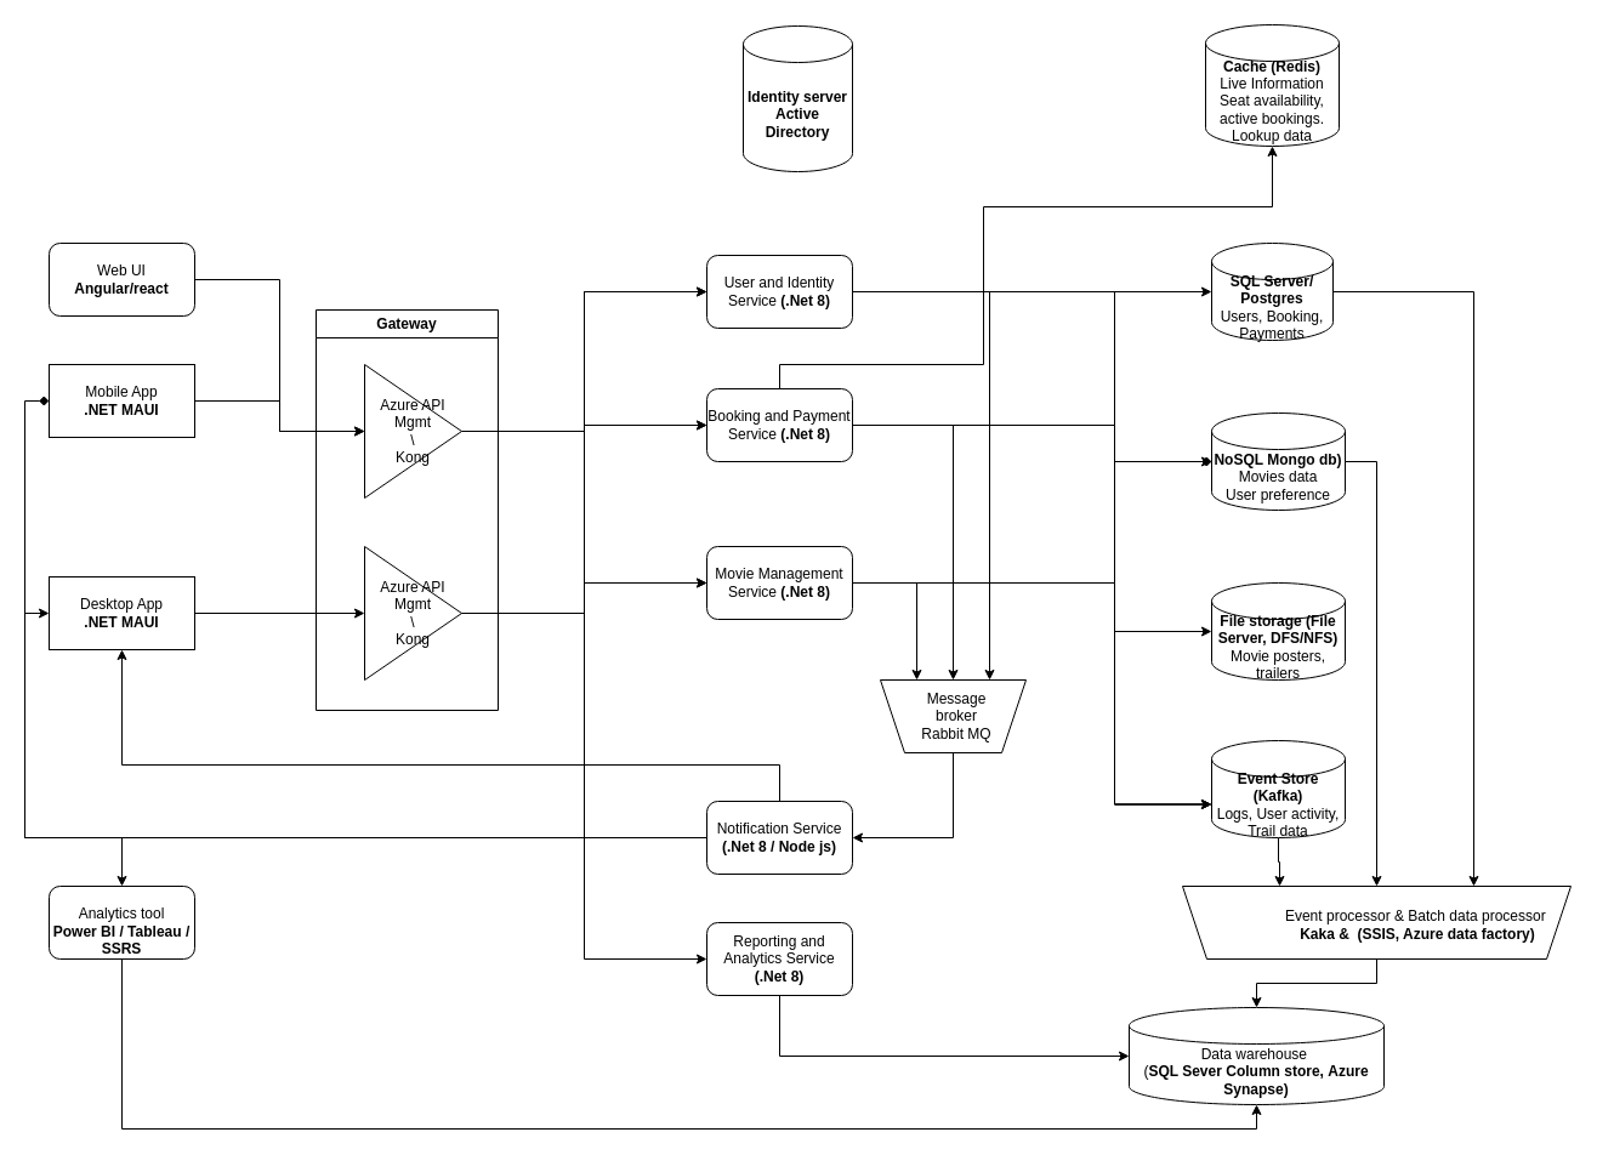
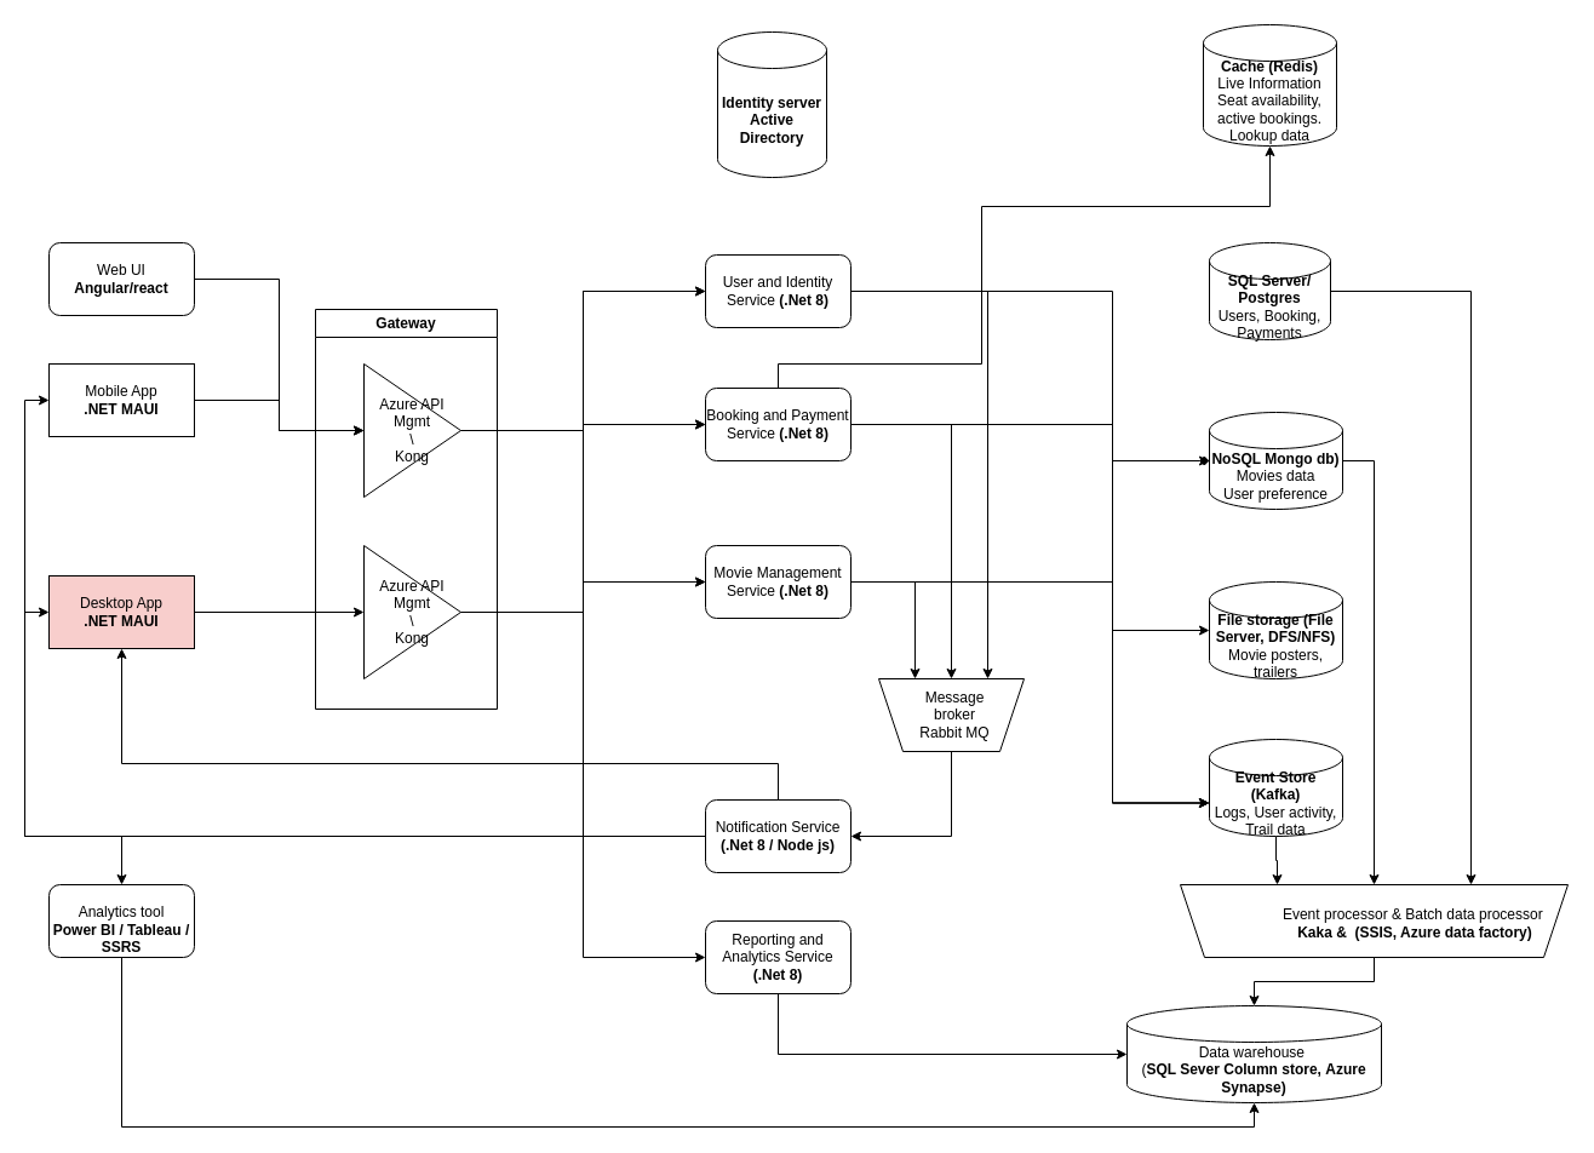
  <mxCell id="0" />
  <mxCell id="1" parent="0" />
  <mxCell id="2" style="edgeStyle=orthogonalEdgeStyle;rounded=0;orthogonalLoop=1;jettySize=auto;html=1;entryX=0;entryY=0.5;entryDx=0;entryDy=0;" parent="1" source="3" target="11" edge="1"><mxGeometry relative="1" as="geometry" /></mxCell>
  <mxCell id="3" value="Web UI&lt;div&gt;&lt;b&gt;Angular/react&lt;/b&gt;&lt;/div&gt;" style="whiteSpace=wrap;html=1;rounded=1;" parent="1" vertex="1"><mxGeometry x="40" y="200" width="120" height="60" as="geometry" /></mxCell>
  <mxCell id="4" style="edgeStyle=orthogonalEdgeStyle;rounded=0;orthogonalLoop=1;jettySize=auto;html=1;entryX=0;entryY=0.5;entryDx=0;entryDy=0;" parent="1" source="5" target="11" edge="1"><mxGeometry relative="1" as="geometry" /></mxCell>
  <mxCell id="5" value="Mobile App&lt;div&gt;&lt;b&gt;.NET MAUI&lt;/b&gt;&lt;/div&gt;" style="rounded=0;whiteSpace=wrap;html=1;" parent="1" vertex="1"><mxGeometry x="40" y="300" width="120" height="60" as="geometry" /></mxCell>
  <mxCell id="6" style="edgeStyle=orthogonalEdgeStyle;rounded=0;orthogonalLoop=1;jettySize=auto;html=1;entryX=0;entryY=0.5;entryDx=0;entryDy=0;" edge="1" parent="1" source="7" target="46"><mxGeometry relative="1" as="geometry" /></mxCell>
- <mxCell id="7" value="Desktop App&lt;div&gt;&lt;b&gt;.NET MAUI&lt;/b&gt;&lt;/div&gt;" style="rounded=0;whiteSpace=wrap;html=1;" parent="1" vertex="1"><mxGeometry x="40" y="475" width="120" height="60" as="geometry" /></mxCell>
+ <mxCell id="7" value="Desktop App&lt;div&gt;&lt;b&gt;.NET MAUI&lt;/b&gt;&lt;/div&gt;" style="rounded=0;whiteSpace=wrap;html=1;fillColor=#f8cecc;" parent="1" vertex="1"><mxGeometry x="40" y="475" width="120" height="60" as="geometry" /></mxCell>
  <mxCell id="8" style="edgeStyle=orthogonalEdgeStyle;rounded=0;orthogonalLoop=1;jettySize=auto;html=1;entryX=0;entryY=0.5;entryDx=0;entryDy=0;" parent="1" source="11" target="22" edge="1"><mxGeometry relative="1" as="geometry" /></mxCell>
  <mxCell id="9" style="edgeStyle=orthogonalEdgeStyle;rounded=0;orthogonalLoop=1;jettySize=auto;html=1;entryX=0;entryY=0.5;entryDx=0;entryDy=0;" parent="1" source="11" target="13" edge="1"><mxGeometry relative="1" as="geometry" /></mxCell>
  <mxCell id="10" style="edgeStyle=orthogonalEdgeStyle;rounded=0;orthogonalLoop=1;jettySize=auto;html=1;entryX=0;entryY=0.5;entryDx=0;entryDy=0;" parent="1" source="11" target="15" edge="1"><mxGeometry relative="1" as="geometry" /></mxCell>
  <mxCell id="11" value="Azure API&lt;div&gt;Mgmt&lt;/div&gt;&lt;div&gt;\&lt;/div&gt;&lt;div&gt;Kong&lt;/div&gt;" style="triangle;whiteSpace=wrap;html=1;" parent="1" vertex="1"><mxGeometry x="300" y="300" width="80" height="110" as="geometry" /></mxCell>
  <mxCell id="12" style="edgeStyle=orthogonalEdgeStyle;rounded=0;orthogonalLoop=1;jettySize=auto;html=1;entryX=0.5;entryY=1;entryDx=0;entryDy=0;" edge="1" parent="1" source="13" target="51"><mxGeometry relative="1" as="geometry" /></mxCell>
  <mxCell id="13" value="Booking and Payment&lt;div&gt;Service&amp;nbsp;&lt;span style=&quot;background-color: transparent; color: light-dark(rgb(0, 0, 0), rgb(255, 255, 255));&quot;&gt;&lt;b&gt;(.Net 8)&lt;/b&gt;&lt;/span&gt;&lt;/div&gt;" style="rounded=1;whiteSpace=wrap;html=1;" parent="1" vertex="1"><mxGeometry x="582" y="320" width="120" height="60" as="geometry" /></mxCell>
  <mxCell id="14" style="edgeStyle=orthogonalEdgeStyle;rounded=0;orthogonalLoop=1;jettySize=auto;html=1;entryX=0.75;entryY=1;entryDx=0;entryDy=0;" edge="1" parent="1" source="15" target="51"><mxGeometry relative="1" as="geometry" /></mxCell>
  <mxCell id="15" value="Movie Management&lt;div&gt;Service&amp;nbsp;&lt;span style=&quot;background-color: transparent; color: light-dark(rgb(0, 0, 0), rgb(255, 255, 255));&quot;&gt;&lt;b&gt;(.Net 8)&lt;/b&gt;&lt;/span&gt;&lt;/div&gt;" style="rounded=1;whiteSpace=wrap;html=1;" parent="1" vertex="1"><mxGeometry x="582" y="450" width="120" height="60" as="geometry" /></mxCell>
  <mxCell id="16" style="edgeStyle=orthogonalEdgeStyle;rounded=0;orthogonalLoop=1;jettySize=auto;html=1;entryX=0.5;entryY=1;entryDx=0;entryDy=0;" edge="1" parent="1" source="20" target="7"><mxGeometry relative="1" as="geometry"><Array as="points"><mxPoint x="100" y="630" /></Array></mxGeometry></mxCell>
- <mxCell id="17" style="edgeStyle=orthogonalEdgeStyle;rounded=0;orthogonalLoop=1;jettySize=auto;html=1;entryX=0;entryY=0.5;entryDx=0;entryDy=0;exitX=0;exitY=0.5;exitDx=0;exitDy=0;endArrow=diamond;" edge="1" parent="1" source="20" target="5"><mxGeometry relative="1" as="geometry"><Array as="points"><mxPoint x="20" y="690" /><mxPoint x="20" y="330" /></Array></mxGeometry></mxCell>
+ <mxCell id="17" style="edgeStyle=orthogonalEdgeStyle;rounded=0;orthogonalLoop=1;jettySize=auto;html=1;entryX=0;entryY=0.5;entryDx=0;entryDy=0;exitX=0;exitY=0.5;exitDx=0;exitDy=0;" edge="1" parent="1" source="20" target="5"><mxGeometry relative="1" as="geometry"><Array as="points"><mxPoint x="20" y="690" /><mxPoint x="20" y="330" /></Array></mxGeometry></mxCell>
  <mxCell id="18" style="edgeStyle=orthogonalEdgeStyle;rounded=0;orthogonalLoop=1;jettySize=auto;html=1;entryX=0;entryY=0.5;entryDx=0;entryDy=0;" edge="1" parent="1" source="20" target="7"><mxGeometry relative="1" as="geometry" /></mxCell>
  <mxCell id="19" style="edgeStyle=orthogonalEdgeStyle;rounded=0;orthogonalLoop=1;jettySize=auto;html=1;" edge="1" parent="1" source="20" target="47"><mxGeometry relative="1" as="geometry" /></mxCell>
  <mxCell id="20" value="Notification Service&lt;div&gt;&lt;b&gt;(.Net 8 / Node js)&lt;/b&gt;&lt;/div&gt;" style="rounded=1;whiteSpace=wrap;html=1;" parent="1" vertex="1"><mxGeometry x="582" y="660" width="120" height="60" as="geometry" /></mxCell>
  <mxCell id="21" style="edgeStyle=orthogonalEdgeStyle;rounded=0;orthogonalLoop=1;jettySize=auto;html=1;entryX=0.25;entryY=1;entryDx=0;entryDy=0;" edge="1" parent="1" source="22" target="51"><mxGeometry relative="1" as="geometry" /></mxCell>
  <mxCell id="22" value="User and Identity Service &lt;b&gt;(.Net 8)&lt;/b&gt;" style="rounded=1;whiteSpace=wrap;html=1;" parent="1" vertex="1"><mxGeometry x="582" y="210" width="120" height="60" as="geometry" /></mxCell>
  <mxCell id="23" style="edgeStyle=orthogonalEdgeStyle;rounded=0;orthogonalLoop=1;jettySize=auto;html=1;" edge="1" parent="1" source="24" target="41"><mxGeometry relative="1" as="geometry"><Array as="points"><mxPoint x="642" y="870" /></Array></mxGeometry></mxCell>
  <mxCell id="24" value="Reporting and Analytics Service&lt;div&gt;&lt;b&gt;(.Net 8)&lt;/b&gt;&lt;/div&gt;" style="rounded=1;whiteSpace=wrap;html=1;" parent="1" vertex="1"><mxGeometry x="582" y="760" width="120" height="60" as="geometry" /></mxCell>
  <mxCell id="25" style="edgeStyle=orthogonalEdgeStyle;rounded=0;orthogonalLoop=1;jettySize=auto;html=1;entryX=0.25;entryY=1;entryDx=0;entryDy=0;" edge="1" parent="1" source="26" target="49"><mxGeometry relative="1" as="geometry"><Array as="points"><mxPoint x="1214" y="240" /></Array></mxGeometry></mxCell>
  <mxCell id="26" value="&lt;b&gt;SQL Server/ Postgres&lt;/b&gt;&lt;div&gt;Users, Booking, Payments&lt;/div&gt;" style="shape=cylinder3;whiteSpace=wrap;html=1;boundedLbl=1;backgroundOutline=1;size=15;" parent="1" vertex="1"><mxGeometry x="998" y="200" width="100" height="80" as="geometry" /></mxCell>
  <mxCell id="27" style="edgeStyle=orthogonalEdgeStyle;rounded=0;orthogonalLoop=1;jettySize=auto;html=1;entryX=0.5;entryY=1;entryDx=0;entryDy=0;" edge="1" parent="1" source="28" target="49"><mxGeometry relative="1" as="geometry"><Array as="points"><mxPoint x="1134" y="380" /></Array></mxGeometry></mxCell>
  <mxCell id="28" value="&lt;b&gt;NoSQL Mongo db)&lt;/b&gt;&lt;div&gt;Movies data&lt;/div&gt;&lt;div&gt;User preference&lt;/div&gt;" style="shape=cylinder3;whiteSpace=wrap;html=1;boundedLbl=1;backgroundOutline=1;size=15;" parent="1" vertex="1"><mxGeometry x="998" y="340" width="110" height="80" as="geometry" /></mxCell>
  <mxCell id="29" value="&lt;b&gt;File storage (File Server, DFS/NFS)&lt;/b&gt;&lt;div&gt;Movie posters, trailers&lt;/div&gt;" style="shape=cylinder3;whiteSpace=wrap;html=1;boundedLbl=1;backgroundOutline=1;size=15;" parent="1" vertex="1"><mxGeometry x="998" y="480" width="110" height="80" as="geometry" /></mxCell>
  <mxCell id="30" value="&lt;b&gt;Cache (Redis)&lt;/b&gt;&lt;div&gt;Live Information&lt;div&gt;Seat availability, active bookings. Lookup data&lt;/div&gt;&lt;/div&gt;" style="shape=cylinder3;whiteSpace=wrap;html=1;boundedLbl=1;backgroundOutline=1;size=15;" parent="1" vertex="1"><mxGeometry x="993" y="20" width="110" height="100" as="geometry" /></mxCell>
  <mxCell id="31" style="edgeStyle=orthogonalEdgeStyle;rounded=0;orthogonalLoop=1;jettySize=auto;html=1;entryX=0.75;entryY=1;entryDx=0;entryDy=0;" edge="1" parent="1" source="32" target="49"><mxGeometry relative="1" as="geometry" /></mxCell>
  <mxCell id="32" value="&lt;b&gt;Event Store (Kafka)&lt;/b&gt;&lt;div&gt;Logs, User activity,&lt;/div&gt;&lt;div&gt;Trail data&lt;/div&gt;" style="shape=cylinder3;whiteSpace=wrap;html=1;boundedLbl=1;backgroundOutline=1;size=15;" parent="1" vertex="1"><mxGeometry x="998" y="610" width="110" height="80" as="geometry" /></mxCell>
- <mxCell id="33" style="edgeStyle=orthogonalEdgeStyle;rounded=0;orthogonalLoop=1;jettySize=auto;html=1;entryX=0;entryY=0.5;entryDx=0;entryDy=0;entryPerimeter=0;" parent="1" source="22" target="26" edge="1"><mxGeometry relative="1" as="geometry" /></mxCell>
  <mxCell id="34" style="edgeStyle=orthogonalEdgeStyle;rounded=0;orthogonalLoop=1;jettySize=auto;html=1;entryX=0;entryY=0.5;entryDx=0;entryDy=0;entryPerimeter=0;endArrow=diamond;" parent="1" source="13" target="28" edge="1"><mxGeometry relative="1" as="geometry"><Array as="points"><mxPoint x="918" y="350" /><mxPoint x="918" y="380" /></Array></mxGeometry></mxCell>
  <mxCell id="35" style="edgeStyle=orthogonalEdgeStyle;rounded=0;orthogonalLoop=1;jettySize=auto;html=1;entryX=0;entryY=0.5;entryDx=0;entryDy=0;entryPerimeter=0;dashed=1;" parent="1" source="15" target="28" edge="1"><mxGeometry relative="1" as="geometry"><Array as="points"><mxPoint x="918" y="480" /><mxPoint x="918" y="380" /></Array></mxGeometry></mxCell>
  <mxCell id="36" style="edgeStyle=orthogonalEdgeStyle;rounded=0;orthogonalLoop=1;jettySize=auto;html=1;entryX=0;entryY=0.5;entryDx=0;entryDy=0;entryPerimeter=0;" parent="1" source="15" target="29" edge="1"><mxGeometry relative="1" as="geometry"><Array as="points"><mxPoint x="918" y="480" /><mxPoint x="918" y="520" /></Array></mxGeometry></mxCell>
  <mxCell id="37" style="edgeStyle=orthogonalEdgeStyle;rounded=0;orthogonalLoop=1;jettySize=auto;html=1;entryX=0.5;entryY=1;entryDx=0;entryDy=0;entryPerimeter=0;exitX=0.5;exitY=0;exitDx=0;exitDy=0;" parent="1" source="13" target="30" edge="1"><mxGeometry relative="1" as="geometry"><Array as="points"><mxPoint x="642" y="300" /><mxPoint x="810" y="300" /><mxPoint x="810" y="170" /><mxPoint x="1048" y="170" /></Array></mxGeometry></mxCell>
  <mxCell id="38" style="edgeStyle=orthogonalEdgeStyle;rounded=0;orthogonalLoop=1;jettySize=auto;html=1;entryX=0;entryY=0;entryDx=0;entryDy=52.5;entryPerimeter=0;" edge="1" parent="1" source="22" target="32"><mxGeometry relative="1" as="geometry"><Array as="points"><mxPoint x="918" y="240" /><mxPoint x="918" y="663" /></Array></mxGeometry></mxCell>
  <mxCell id="39" style="edgeStyle=orthogonalEdgeStyle;rounded=0;orthogonalLoop=1;jettySize=auto;html=1;entryX=0;entryY=0;entryDx=0;entryDy=52.5;entryPerimeter=0;" edge="1" parent="1" source="13" target="32"><mxGeometry relative="1" as="geometry"><Array as="points"><mxPoint x="918" y="350" /><mxPoint x="918" y="663" /></Array></mxGeometry></mxCell>
  <mxCell id="40" style="edgeStyle=orthogonalEdgeStyle;rounded=0;orthogonalLoop=1;jettySize=auto;html=1;entryX=0;entryY=0;entryDx=0;entryDy=52.5;entryPerimeter=0;" edge="1" parent="1" source="15" target="32"><mxGeometry relative="1" as="geometry"><Array as="points"><mxPoint x="918" y="480" /><mxPoint x="918" y="663" /></Array></mxGeometry></mxCell>
  <mxCell id="41" value="Data warehouse&amp;nbsp;&lt;div&gt;(&lt;b&gt;SQL Sever Column store,&amp;nbsp;&lt;/b&gt;&lt;span style=&quot;background-color: transparent; color: light-dark(rgb(0, 0, 0), rgb(255, 255, 255));&quot;&gt;&lt;b&gt;Azure Synapse&lt;/b&gt;&lt;/span&gt;&lt;b style=&quot;background-color: transparent; color: light-dark(rgb(0, 0, 0), rgb(255, 255, 255));&quot;&gt;)&lt;/b&gt;&lt;/div&gt;" style="shape=cylinder3;whiteSpace=wrap;html=1;boundedLbl=1;backgroundOutline=1;size=15;" vertex="1" parent="1"><mxGeometry x="930" y="830" width="210" height="80" as="geometry" /></mxCell>
  <mxCell id="42" style="edgeStyle=orthogonalEdgeStyle;rounded=0;orthogonalLoop=1;jettySize=auto;html=1;entryX=0;entryY=0.5;entryDx=0;entryDy=0;" edge="1" parent="1" source="46" target="15"><mxGeometry relative="1" as="geometry" /></mxCell>
  <mxCell id="43" style="edgeStyle=orthogonalEdgeStyle;rounded=0;orthogonalLoop=1;jettySize=auto;html=1;entryX=0;entryY=0.5;entryDx=0;entryDy=0;" edge="1" parent="1" source="46" target="13"><mxGeometry relative="1" as="geometry" /></mxCell>
  <mxCell id="44" style="edgeStyle=orthogonalEdgeStyle;rounded=0;orthogonalLoop=1;jettySize=auto;html=1;entryX=0;entryY=0.5;entryDx=0;entryDy=0;" edge="1" parent="1" source="46" target="22"><mxGeometry relative="1" as="geometry" /></mxCell>
  <mxCell id="45" style="edgeStyle=orthogonalEdgeStyle;rounded=0;orthogonalLoop=1;jettySize=auto;html=1;entryX=0;entryY=0.5;entryDx=0;entryDy=0;" edge="1" parent="1" source="46" target="24"><mxGeometry relative="1" as="geometry" /></mxCell>
  <mxCell id="46" value="Azure API&lt;div&gt;Mgmt&lt;/div&gt;&lt;div&gt;\&lt;/div&gt;&lt;div&gt;Kong&lt;/div&gt;" style="triangle;whiteSpace=wrap;html=1;" vertex="1" parent="1"><mxGeometry x="300" y="450" width="80" height="110" as="geometry" /></mxCell>
  <mxCell id="47" value="&lt;br&gt;&lt;div&gt;Analytics tool&lt;/div&gt;&lt;div&gt;&lt;b&gt;Power BI / Tableau / SSRS&lt;/b&gt;&lt;/div&gt;" style="rounded=1;whiteSpace=wrap;html=1;" vertex="1" parent="1"><mxGeometry x="40" y="730" width="120" height="60" as="geometry" /></mxCell>
  <mxCell id="48" style="edgeStyle=orthogonalEdgeStyle;rounded=0;orthogonalLoop=1;jettySize=auto;html=1;entryX=0.5;entryY=1;entryDx=0;entryDy=0;entryPerimeter=0;" edge="1" parent="1" source="47" target="41"><mxGeometry relative="1" as="geometry"><Array as="points"><mxPoint x="100" y="930" /><mxPoint x="1035" y="930" /></Array></mxGeometry></mxCell>
  <mxCell id="49" value="" style="shape=trapezoid;perimeter=trapezoidPerimeter;whiteSpace=wrap;html=1;fixedSize=1;rotation=-180;" vertex="1" parent="1"><mxGeometry x="974" y="730" width="320" height="60" as="geometry" /></mxCell>
  <mxCell id="50" style="edgeStyle=orthogonalEdgeStyle;rounded=0;orthogonalLoop=1;jettySize=auto;html=1;entryX=1;entryY=0.5;entryDx=0;entryDy=0;" edge="1" parent="1" source="51" target="20"><mxGeometry relative="1" as="geometry"><Array as="points"><mxPoint x="785" y="690" /></Array></mxGeometry></mxCell>
  <mxCell id="51" value="" style="shape=trapezoid;perimeter=trapezoidPerimeter;whiteSpace=wrap;html=1;fixedSize=1;rotation=-180;" vertex="1" parent="1"><mxGeometry x="725" y="560" width="120" height="60" as="geometry" /></mxCell>
  <mxCell id="52" value="Event processor &amp;amp; Batch data processor&amp;nbsp;&lt;div&gt;&lt;b&gt;Kaka &amp;amp;&amp;nbsp; (SSIS, Azure data factory)&lt;/b&gt;&lt;/div&gt;" style="text;html=1;align=center;verticalAlign=middle;whiteSpace=wrap;rounded=0;" vertex="1" parent="1"><mxGeometry x="1048" y="747" width="240" height="30" as="geometry" /></mxCell>
  <mxCell id="53" value="Message broker Rabbit MQ" style="text;html=1;align=center;verticalAlign=middle;whiteSpace=wrap;rounded=0;" vertex="1" parent="1"><mxGeometry x="758" y="575" width="60" height="30" as="geometry" /></mxCell>
- <mxCell id="54" value="&lt;b&gt;Identity server&lt;/b&gt;&lt;div&gt;&lt;b&gt;Active Directory&lt;/b&gt;&lt;/div&gt;" style="shape=cylinder3;whiteSpace=wrap;html=1;boundedLbl=1;backgroundOutline=1;size=15;" vertex="1" parent="1"><mxGeometry x="612" y="21" width="90" height="120" as="geometry" /></mxCell>
+ <mxCell id="54" value="&lt;b&gt;Identity server&lt;/b&gt;&lt;div&gt;&lt;b&gt;Active Directory&lt;/b&gt;&lt;/div&gt;" style="shape=cylinder3;whiteSpace=wrap;html=1;boundedLbl=1;backgroundOutline=1;size=15;" vertex="1" parent="1"><mxGeometry x="592" y="26" width="90" height="120" as="geometry" /></mxCell>
  <mxCell id="55" value="Gateway" style="swimlane;whiteSpace=wrap;html=1;" vertex="1" parent="1"><mxGeometry x="260" y="255" width="150" height="330" as="geometry" /></mxCell>
  <mxCell id="56" style="edgeStyle=orthogonalEdgeStyle;rounded=0;orthogonalLoop=1;jettySize=auto;html=1;entryX=0.5;entryY=0;entryDx=0;entryDy=0;entryPerimeter=0;" edge="1" parent="1" source="49" target="41"><mxGeometry relative="1" as="geometry" /></mxCell>
